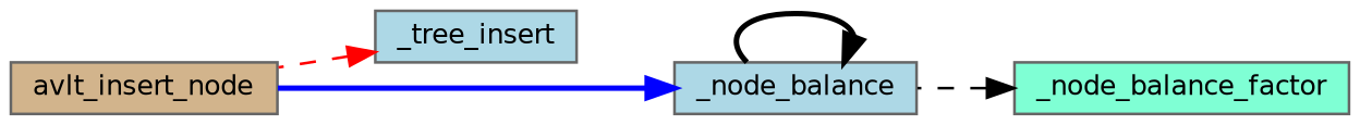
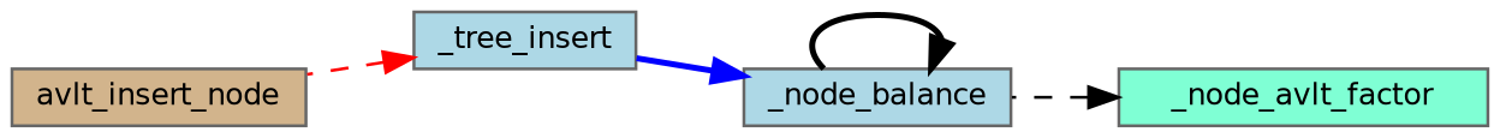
  digraph {
    rankdir=RL
    node [color=grey40 fillcolor=lightblue fontname=Helvetica fontsize=10 shape=box style=filled]
    edge [color=black dir=back fontname=Helvetica fontsize=10 labelfontname=Helvetica labelfontsize=10 style=dashed]
-   n1 [color=gray40 fillcolor=aquamarine fontcolor=black height=0.2 label=_node_balance_factor width=0.4]
+   n1 [color=gray40 fillcolor=aquamarine fontcolor=black height=0.2 label=_node_avlt_factor width=0.4]
    n2 [height=0.2 label=_node_balance width=0.4]
    n3 [height=0.2 label=_tree_insert width=0.4]
    n4 [fillcolor=tan height=0.2 label=avlt_insert_node width=0.4]
    n1 -> n2
    n2 -> n2 [style=bold]
-   n2 -> n4 [color=blue style=bold]
+   n2 -> n3 [color=blue style=bold]
    n3 -> n4 [color=red]
  }
